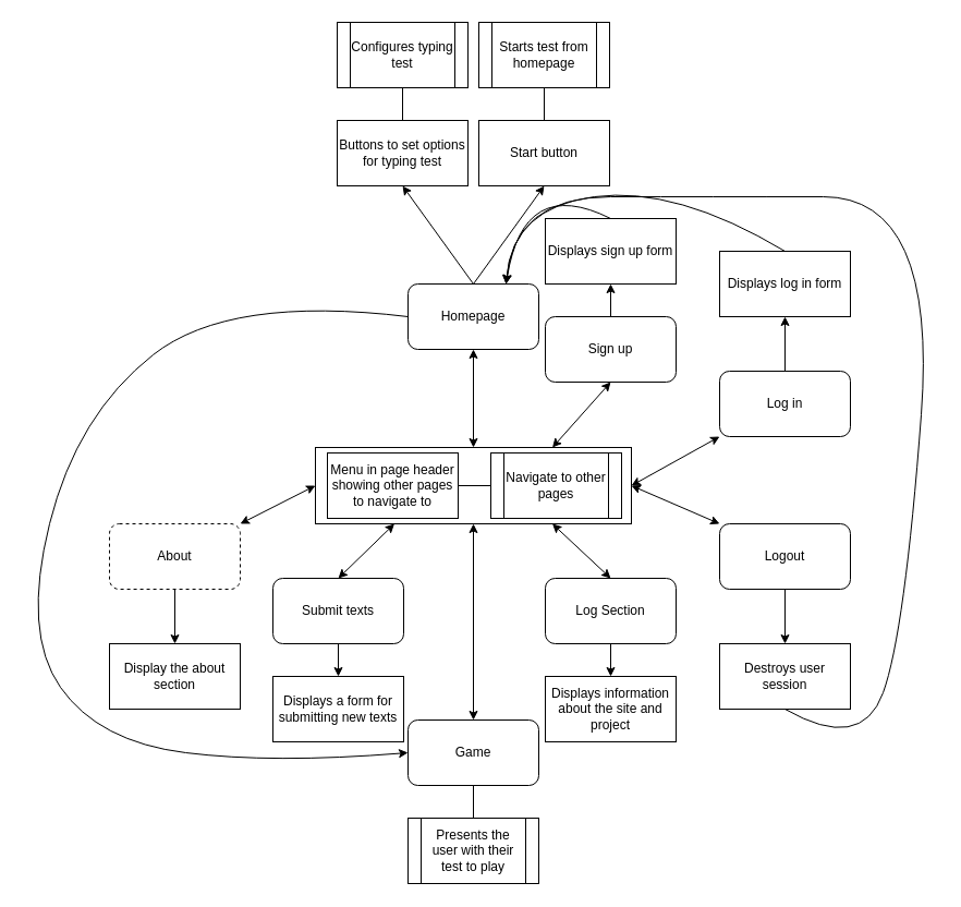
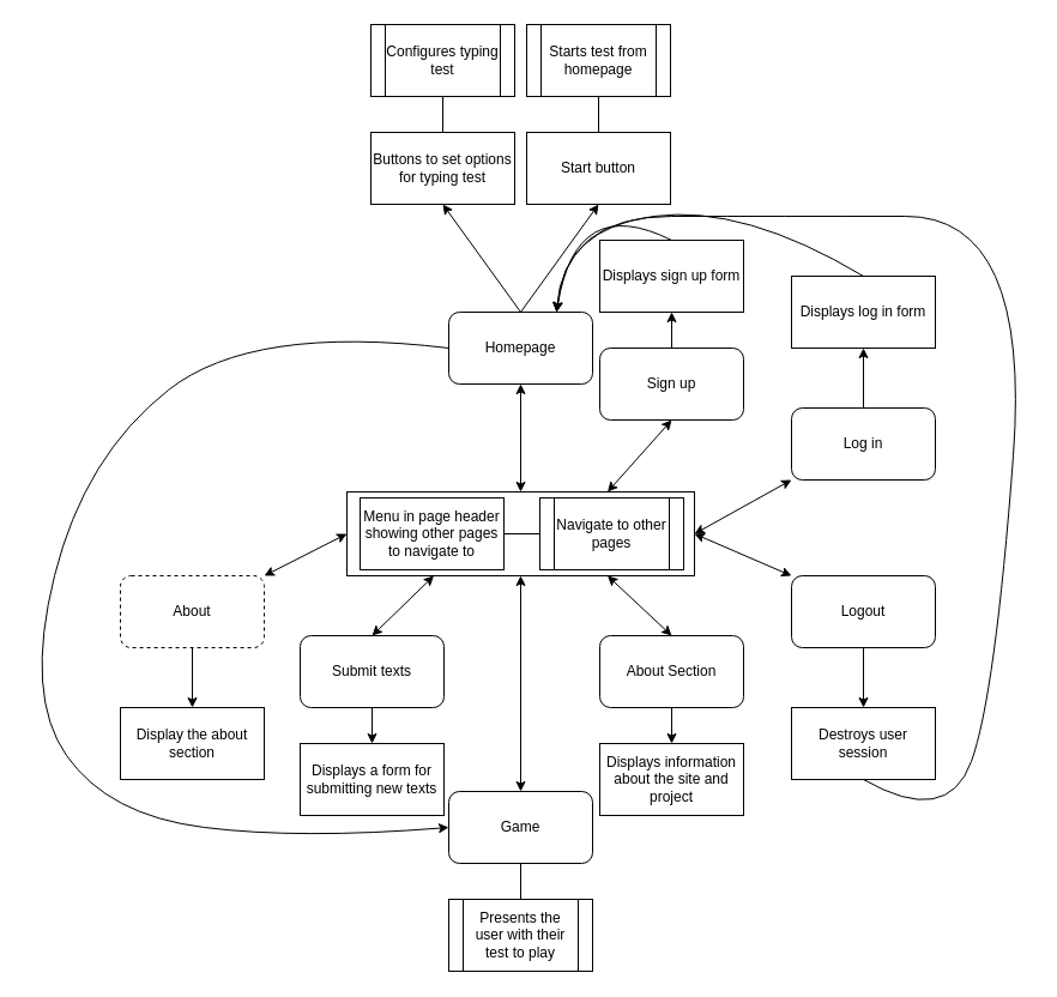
  <mxCell id="0" />
  <mxCell id="1" parent="0" />
  <mxCell id="2" value="Configures typing test" style="shape=process;whiteSpace=wrap;html=1;backgroundOutline=1;" parent="1" vertex="1"><mxGeometry x="309" y="20" width="120" height="60" as="geometry" /></mxCell>
  <mxCell id="3" value="Starts test from homepage" style="shape=process;whiteSpace=wrap;html=1;backgroundOutline=1;" parent="1" vertex="1"><mxGeometry x="439" y="20" width="120" height="60" as="geometry" /></mxCell>
  <mxCell id="4" value="Start button" style="rounded=0;whiteSpace=wrap;html=1;" parent="1" vertex="1"><mxGeometry x="439" y="110" width="120" height="60" as="geometry" /></mxCell>
  <mxCell id="5" value="Buttons to set options for typing test" style="rounded=0;whiteSpace=wrap;html=1;" parent="1" vertex="1"><mxGeometry x="309" y="110" width="120" height="60" as="geometry" /></mxCell>
  <mxCell id="6" value="" style="endArrow=none;html=1;rounded=0;entryX=0.5;entryY=0;entryDx=0;entryDy=0;exitX=0.5;exitY=1;exitDx=0;exitDy=0;" parent="1" source="2" target="5" edge="1"><mxGeometry width="50" height="50" relative="1" as="geometry"><mxPoint x="249" y="420" as="sourcePoint" /><mxPoint x="299" y="370" as="targetPoint" /></mxGeometry></mxCell>
  <mxCell id="7" value="" style="endArrow=none;html=1;rounded=0;entryX=0.5;entryY=0;entryDx=0;entryDy=0;exitX=0.5;exitY=1;exitDx=0;exitDy=0;" parent="1" source="3" target="4" edge="1"><mxGeometry width="50" height="50" relative="1" as="geometry"><mxPoint x="249" y="420" as="sourcePoint" /><mxPoint x="299" y="370" as="targetPoint" /></mxGeometry></mxCell>
  <mxCell id="8" value="" style="rounded=0;whiteSpace=wrap;html=1;" parent="1" vertex="1"><mxGeometry x="289" y="410" width="290" height="70" as="geometry" /></mxCell>
  <mxCell id="9" value="Menu in page header showing other pages to navigate to" style="rounded=0;whiteSpace=wrap;html=1;" parent="1" vertex="1"><mxGeometry x="300" y="415" width="120" height="60" as="geometry" /></mxCell>
  <mxCell id="10" value="Navigate to other pages" style="shape=process;whiteSpace=wrap;html=1;backgroundOutline=1;" parent="1" vertex="1"><mxGeometry x="450" y="415" width="120" height="60" as="geometry" /></mxCell>
  <mxCell id="11" value="" style="endArrow=none;html=1;rounded=0;exitX=0;exitY=0.5;exitDx=0;exitDy=0;entryX=1;entryY=0.5;entryDx=0;entryDy=0;" parent="1" source="10" target="9" edge="1"><mxGeometry width="50" height="50" relative="1" as="geometry"><mxPoint x="489" y="585" as="sourcePoint" /><mxPoint x="539" y="535" as="targetPoint" /></mxGeometry></mxCell>
  <mxCell id="12" value="" style="endArrow=classic;html=1;rounded=0;exitX=0.5;exitY=0;exitDx=0;exitDy=0;entryX=0.5;entryY=1;entryDx=0;entryDy=0;" parent="1" source="15" target="5" edge="1"><mxGeometry width="50" height="50" relative="1" as="geometry"><mxPoint x="434" y="260" as="sourcePoint" /><mxPoint x="430" y="290" as="targetPoint" /></mxGeometry></mxCell>
  <mxCell id="13" value="" style="endArrow=classic;html=1;rounded=0;exitX=0.5;exitY=0;exitDx=0;exitDy=0;entryX=0.5;entryY=1;entryDx=0;entryDy=0;" parent="1" source="15" target="4" edge="1"><mxGeometry width="50" height="50" relative="1" as="geometry"><mxPoint x="434" y="260" as="sourcePoint" /><mxPoint x="430" y="290" as="targetPoint" /></mxGeometry></mxCell>
  <mxCell id="14" value="" style="endArrow=classic;startArrow=classic;html=1;rounded=0;entryX=0.5;entryY=1;entryDx=0;entryDy=0;exitX=0.5;exitY=0;exitDx=0;exitDy=0;" parent="1" source="8" target="15" edge="1"><mxGeometry width="50" height="50" relative="1" as="geometry"><mxPoint x="380" y="340" as="sourcePoint" /><mxPoint x="434" y="320" as="targetPoint" /></mxGeometry></mxCell>
  <mxCell id="15" value="Homepage" style="rounded=1;whiteSpace=wrap;html=1;" parent="1" vertex="1"><mxGeometry x="374" y="260" width="120" height="60" as="geometry" /></mxCell>
  <mxCell id="16" style="edgeStyle=orthogonalEdgeStyle;rounded=0;orthogonalLoop=1;jettySize=auto;html=1;exitX=0.5;exitY=1;exitDx=0;exitDy=0;entryX=0.5;entryY=0;entryDx=0;entryDy=0;" parent="1" source="17" target="25" edge="1"><mxGeometry relative="1" as="geometry" /></mxCell>
  <mxCell id="17" value="About" style="rounded=1;whiteSpace=wrap;html=1;dashed=1;" parent="1" vertex="1"><mxGeometry x="100" y="480" width="120" height="60" as="geometry" /></mxCell>
- <mxCell id="18" value="Log Section" style="rounded=1;whiteSpace=wrap;html=1;" parent="1" vertex="1"><mxGeometry x="500" y="530" width="120" height="60" as="geometry" /></mxCell>
+ <mxCell id="18" value="About Section" style="rounded=1;whiteSpace=wrap;html=1;" parent="1" vertex="1"><mxGeometry x="500" y="530" width="120" height="60" as="geometry" /></mxCell>
  <mxCell id="19" value="Game" style="rounded=1;whiteSpace=wrap;html=1;" parent="1" vertex="1"><mxGeometry x="374" y="660" width="120" height="60" as="geometry" /></mxCell>
  <mxCell id="20" value="Displays information about the site and project" style="rounded=0;whiteSpace=wrap;html=1;" parent="1" vertex="1"><mxGeometry x="500" y="620" width="120" height="60" as="geometry" /></mxCell>
  <mxCell id="21" value="" style="endArrow=classic;html=1;rounded=0;exitX=0.5;exitY=1;exitDx=0;exitDy=0;entryX=0.5;entryY=0;entryDx=0;entryDy=0;" parent="1" source="18" target="20" edge="1"><mxGeometry width="50" height="50" relative="1" as="geometry"><mxPoint x="380" y="430" as="sourcePoint" /><mxPoint x="430" y="380" as="targetPoint" /></mxGeometry></mxCell>
  <mxCell id="22" value="" style="endArrow=classic;startArrow=classic;html=1;rounded=0;entryX=0.75;entryY=1;entryDx=0;entryDy=0;exitX=0.5;exitY=0;exitDx=0;exitDy=0;" parent="1" source="18" target="8" edge="1"><mxGeometry width="50" height="50" relative="1" as="geometry"><mxPoint x="380" y="430" as="sourcePoint" /><mxPoint x="430" y="380" as="targetPoint" /></mxGeometry></mxCell>
  <mxCell id="23" value="" style="endArrow=classic;startArrow=classic;html=1;rounded=0;exitX=0;exitY=0.5;exitDx=0;exitDy=0;entryX=1;entryY=0;entryDx=0;entryDy=0;" parent="1" source="8" target="17" edge="1"><mxGeometry width="50" height="50" relative="1" as="geometry"><mxPoint x="380" y="430" as="sourcePoint" /><mxPoint x="430" y="380" as="targetPoint" /></mxGeometry></mxCell>
  <mxCell id="24" value="" style="endArrow=classic;startArrow=classic;html=1;rounded=0;entryX=0.5;entryY=1;entryDx=0;entryDy=0;exitX=0.5;exitY=0;exitDx=0;exitDy=0;" parent="1" source="19" target="8" edge="1"><mxGeometry width="50" height="50" relative="1" as="geometry"><mxPoint x="380" y="430" as="sourcePoint" /><mxPoint x="430" y="380" as="targetPoint" /></mxGeometry></mxCell>
  <mxCell id="25" value="Display the about section" style="rounded=0;whiteSpace=wrap;html=1;" parent="1" vertex="1"><mxGeometry x="100" y="590" width="120" height="60" as="geometry" /></mxCell>
  <mxCell id="26" value="" style="curved=1;endArrow=classic;html=1;rounded=0;entryX=0;entryY=0.5;entryDx=0;entryDy=0;exitX=0;exitY=0.5;exitDx=0;exitDy=0;" parent="1" source="15" target="19" edge="1"><mxGeometry width="50" height="50" relative="1" as="geometry"><mxPoint x="260" y="340" as="sourcePoint" /><mxPoint x="300" y="720" as="targetPoint" /><Array as="points"><mxPoint x="210" y="270" /><mxPoint x="70" y="380" /><mxPoint y="580" x="20" /><mxPoint x="90" y="680" /><mxPoint x="250" y="700" /></Array></mxGeometry></mxCell>
  <mxCell id="27" value="Presents the user with their test to play" style="shape=process;whiteSpace=wrap;html=1;backgroundOutline=1;" parent="1" vertex="1"><mxGeometry x="374" y="750" width="120" height="60" as="geometry" /></mxCell>
  <mxCell id="28" value="" style="endArrow=none;html=1;rounded=0;exitX=0.5;exitY=1;exitDx=0;exitDy=0;entryX=0.5;entryY=0;entryDx=0;entryDy=0;" parent="1" source="19" target="27" edge="1"><mxGeometry width="50" height="50" relative="1" as="geometry"><mxPoint x="500" y="640" as="sourcePoint" /><mxPoint x="550" y="590" as="targetPoint" /></mxGeometry></mxCell>
  <mxCell id="29" value="Submit texts" style="rounded=1;whiteSpace=wrap;html=1;shadow=0;strokeColor=#000000;" vertex="1" parent="1"><mxGeometry x="250" y="530" width="120" height="60" as="geometry" /></mxCell>
  <mxCell id="30" value="Displays a form for submitting new texts" style="rounded=0;whiteSpace=wrap;html=1;shadow=0;strokeColor=#000000;" vertex="1" parent="1"><mxGeometry x="250" y="620" width="120" height="60" as="geometry" /></mxCell>
  <mxCell id="31" value="" style="endArrow=classic;startArrow=classic;html=1;rounded=0;exitX=0.5;exitY=0;exitDx=0;exitDy=0;entryX=0.25;entryY=1;entryDx=0;entryDy=0;" edge="1" parent="1" source="29" target="8"><mxGeometry width="50" height="50" relative="1" as="geometry"><mxPoint x="440" y="550" as="sourcePoint" /><mxPoint x="490" y="500" as="targetPoint" /></mxGeometry></mxCell>
  <mxCell id="32" value="" style="endArrow=classic;html=1;rounded=0;exitX=0.5;exitY=1;exitDx=0;exitDy=0;entryX=0.5;entryY=0;entryDx=0;entryDy=0;" edge="1" parent="1" source="29" target="30"><mxGeometry width="50" height="50" relative="1" as="geometry"><mxPoint x="440" y="550" as="sourcePoint" /><mxPoint x="490" y="500" as="targetPoint" /></mxGeometry></mxCell>
  <mxCell id="33" style="edgeStyle=orthogonalEdgeStyle;rounded=0;orthogonalLoop=1;jettySize=auto;html=1;exitX=0.5;exitY=0;exitDx=0;exitDy=0;entryX=0.5;entryY=1;entryDx=0;entryDy=0;" edge="1" parent="1" source="34" target="43"><mxGeometry relative="1" as="geometry" /></mxCell>
  <mxCell id="34" value="Log in" style="rounded=1;whiteSpace=wrap;html=1;shadow=0;strokeColor=#000000;" vertex="1" parent="1"><mxGeometry x="660" y="340" width="120" height="60" as="geometry" /></mxCell>
  <mxCell id="35" style="edgeStyle=orthogonalEdgeStyle;rounded=0;orthogonalLoop=1;jettySize=auto;html=1;exitX=0.5;exitY=0;exitDx=0;exitDy=0;entryX=0.5;entryY=1;entryDx=0;entryDy=0;" edge="1" parent="1" source="36" target="42"><mxGeometry relative="1" as="geometry" /></mxCell>
  <mxCell id="36" value="Sign up" style="rounded=1;whiteSpace=wrap;html=1;shadow=0;strokeColor=#000000;" vertex="1" parent="1"><mxGeometry x="500" y="290" width="120" height="60" as="geometry" /></mxCell>
  <mxCell id="37" style="edgeStyle=orthogonalEdgeStyle;rounded=0;orthogonalLoop=1;jettySize=auto;html=1;exitX=0.5;exitY=1;exitDx=0;exitDy=0;entryX=0.5;entryY=0;entryDx=0;entryDy=0;" edge="1" parent="1" source="38" target="44"><mxGeometry relative="1" as="geometry" /></mxCell>
  <mxCell id="38" value="Logout" style="rounded=1;whiteSpace=wrap;html=1;shadow=0;strokeColor=#000000;" vertex="1" parent="1"><mxGeometry x="660" y="480" width="120" height="60" as="geometry" /></mxCell>
  <mxCell id="39" value="" style="endArrow=classic;startArrow=classic;html=1;rounded=0;exitX=0.75;exitY=0;exitDx=0;exitDy=0;entryX=0.5;entryY=1;entryDx=0;entryDy=0;" edge="1" parent="1" source="8" target="36"><mxGeometry width="50" height="50" relative="1" as="geometry"><mxPoint x="440" y="550" as="sourcePoint" /><mxPoint x="490" y="500" as="targetPoint" /></mxGeometry></mxCell>
  <mxCell id="40" value="" style="endArrow=classic;startArrow=classic;html=1;rounded=0;exitX=1;exitY=0.5;exitDx=0;exitDy=0;entryX=0;entryY=1;entryDx=0;entryDy=0;" edge="1" parent="1" source="8" target="34"><mxGeometry width="50" height="50" relative="1" as="geometry"><mxPoint x="440" y="550" as="sourcePoint" /><mxPoint x="490" y="500" as="targetPoint" /></mxGeometry></mxCell>
  <mxCell id="41" value="" style="endArrow=classic;startArrow=classic;html=1;rounded=0;exitX=1;exitY=0.5;exitDx=0;exitDy=0;entryX=0;entryY=0;entryDx=0;entryDy=0;" edge="1" parent="1" source="8" target="38"><mxGeometry width="50" height="50" relative="1" as="geometry"><mxPoint x="440" y="550" as="sourcePoint" /><mxPoint x="490" y="500" as="targetPoint" /></mxGeometry></mxCell>
  <mxCell id="42" value="Displays sign up form" style="rounded=0;whiteSpace=wrap;html=1;shadow=0;strokeColor=#000000;" vertex="1" parent="1"><mxGeometry x="500" y="200" width="120" height="60" as="geometry" /></mxCell>
  <mxCell id="43" value="Displays log in form" style="rounded=0;whiteSpace=wrap;html=1;shadow=0;strokeColor=#000000;" vertex="1" parent="1"><mxGeometry x="660" y="230" width="120" height="60" as="geometry" /></mxCell>
  <mxCell id="44" value="Destroys user session" style="rounded=0;whiteSpace=wrap;html=1;shadow=0;strokeColor=#000000;" vertex="1" parent="1"><mxGeometry x="660" y="590" width="120" height="60" as="geometry" /></mxCell>
  <mxCell id="45" value="" style="curved=1;endArrow=open;html=1;rounded=0;exitX=0.5;exitY=1;exitDx=0;exitDy=0;entryX=0.75;entryY=0;entryDx=0;entryDy=0;" edge="1" parent="1" source="44" target="15"><mxGeometry width="50" height="50" relative="1" as="geometry"><mxPoint x="690" y="770" as="sourcePoint" /><mxPoint x="810" y="390" as="targetPoint" /><Array as="points"><mxPoint x="790" y="690" /><mxPoint x="830" y="580" /><mxPoint x="860" y="180" /><mxPoint x="650" y="180" /><mxPoint x="470" y="180" /></Array></mxGeometry></mxCell>
  <mxCell id="46" value="" style="curved=1;endArrow=classic;html=1;rounded=0;exitX=0.5;exitY=0;exitDx=0;exitDy=0;entryX=0.75;entryY=0;entryDx=0;entryDy=0;" edge="1" parent="1" source="43" target="15"><mxGeometry width="50" height="50" relative="1" as="geometry"><mxPoint x="630" y="130" as="sourcePoint" /><mxPoint x="740" y="80" as="targetPoint" /><Array as="points"><mxPoint x="620" y="170" /><mxPoint x="470" y="190" /></Array></mxGeometry></mxCell>
  <mxCell id="47" value="" style="curved=1;endArrow=classic;html=1;rounded=0;exitX=0.5;exitY=0;exitDx=0;exitDy=0;entryX=0.75;entryY=0;entryDx=0;entryDy=0;" edge="1" parent="1" source="42" target="15"><mxGeometry width="50" height="50" relative="1" as="geometry"><mxPoint x="530" y="520" as="sourcePoint" /><mxPoint x="580" y="470" as="targetPoint" /><Array as="points"><mxPoint x="480" y="160" /></Array></mxGeometry></mxCell>
